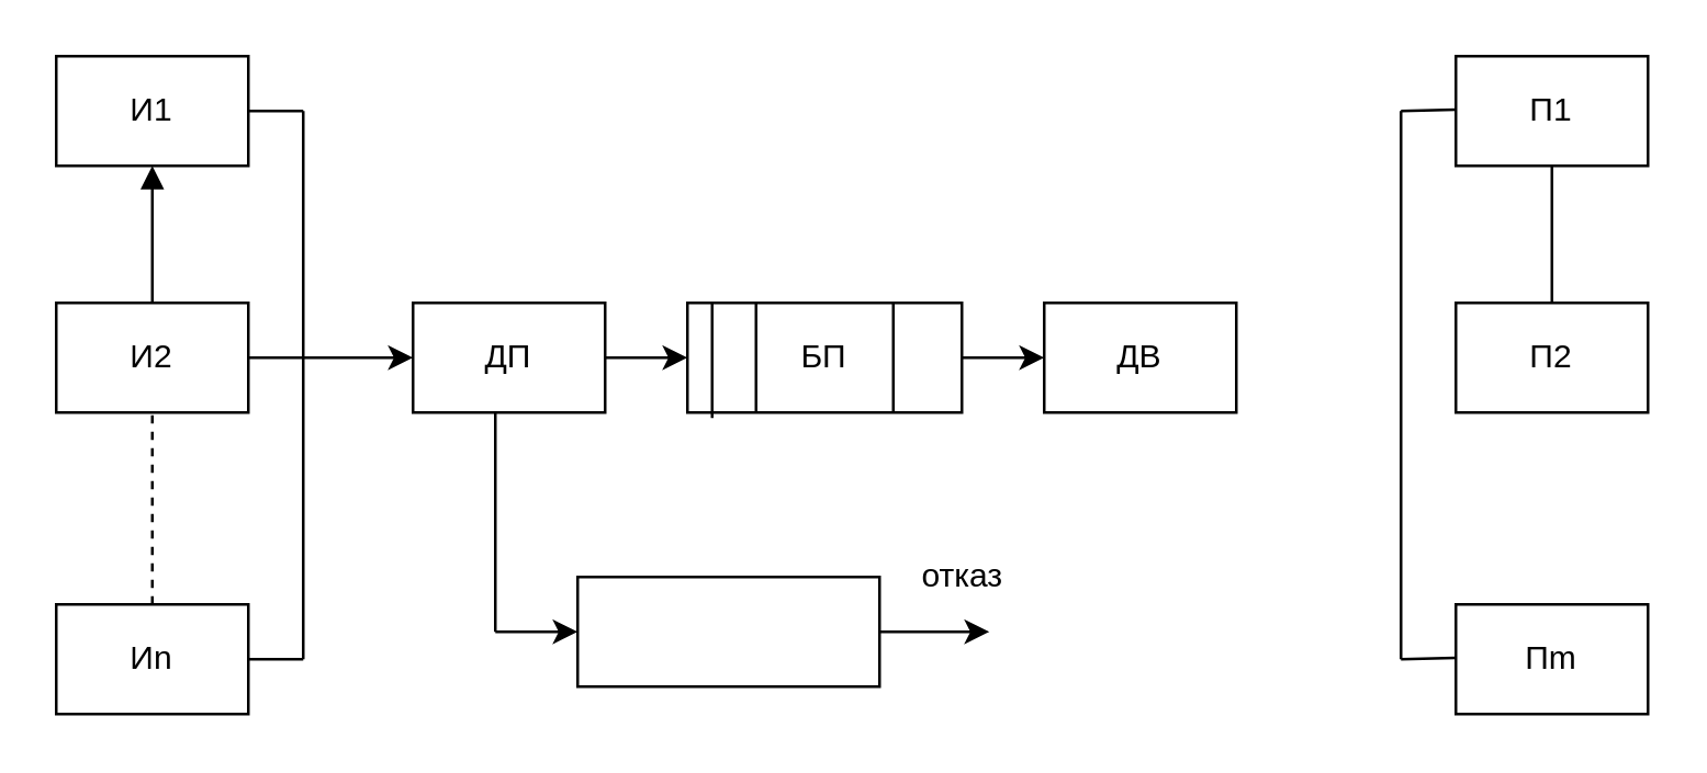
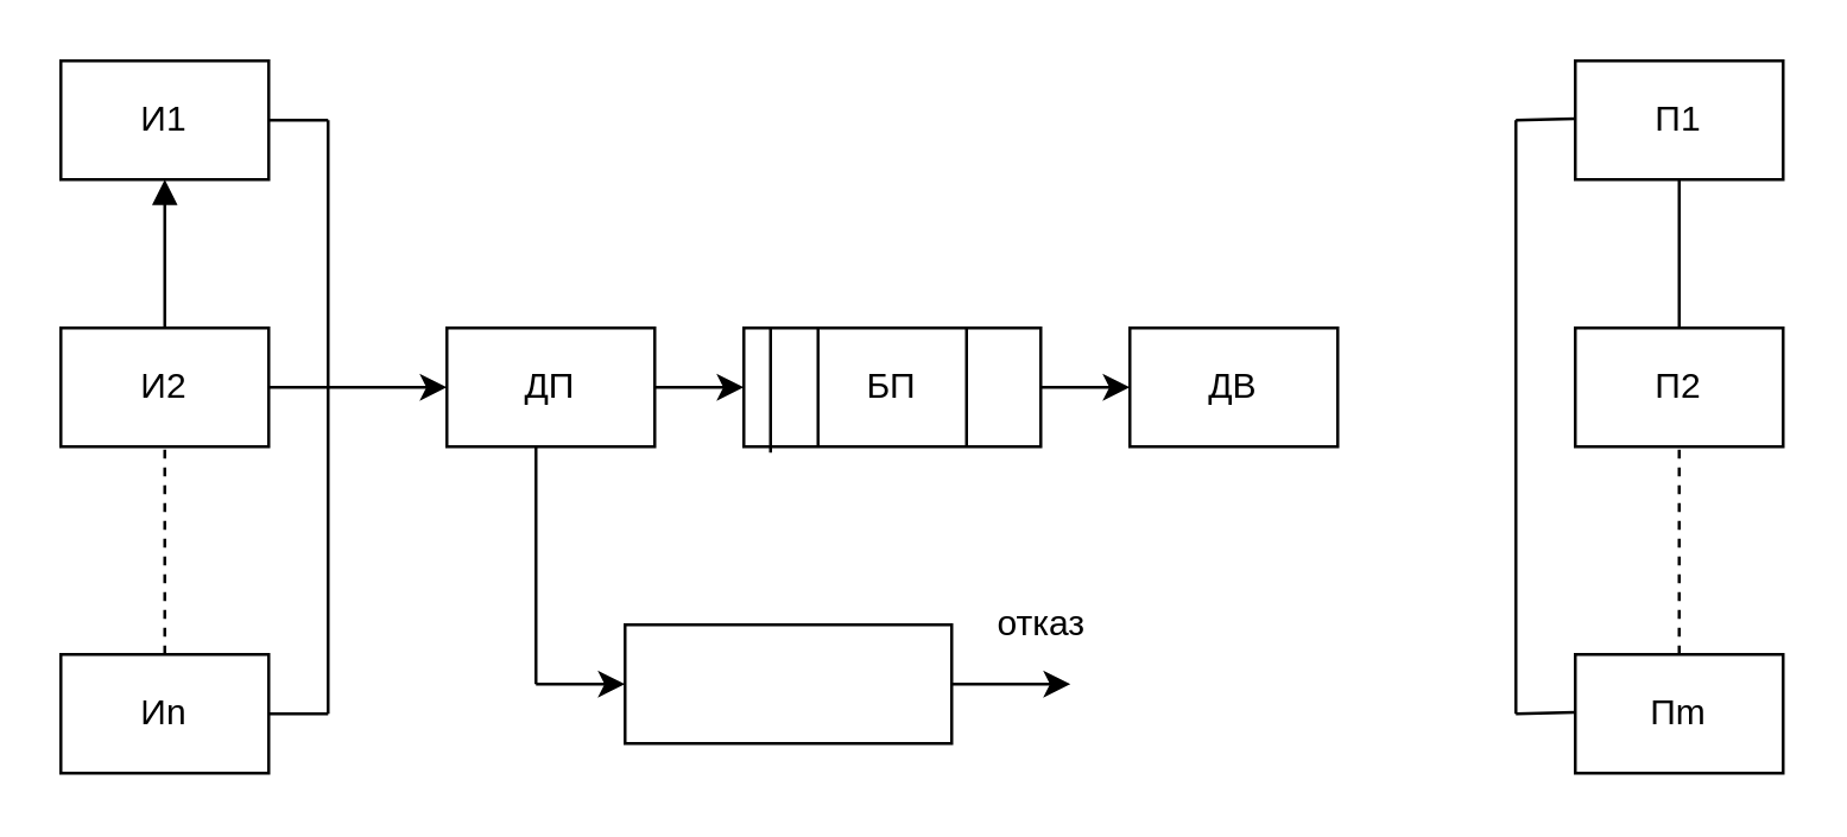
  <mxCell id="0" />
  <mxCell id="1" parent="0" />
  <mxCell id="2" value="И1" style="rounded=0;whiteSpace=wrap;html=1;" vertex="1" parent="1"><mxGeometry x="20" y="20" width="70" height="40" as="geometry" /></mxCell>
  <mxCell id="3" value="И2" style="rounded=0;whiteSpace=wrap;html=1;" vertex="1" parent="1"><mxGeometry x="20" y="110" width="70" height="40" as="geometry" /></mxCell>
  <mxCell id="4" value="Иn" style="rounded=0;whiteSpace=wrap;html=1;" vertex="1" parent="1"><mxGeometry x="20" y="220" width="70" height="40" as="geometry" /></mxCell>
  <mxCell id="5" value="" style="endArrow=none;dashed=1;html=1;entryX=0.5;entryY=1;entryDx=0;entryDy=0;exitX=0.5;exitY=0;exitDx=0;exitDy=0;" edge="1" parent="1" source="4" target="3"><mxGeometry width="50" height="50" relative="1" as="geometry"><mxPoint x="80" y="250" as="sourcePoint" /><mxPoint x="130" y="200" as="targetPoint" /></mxGeometry></mxCell>
  <mxCell id="6" value="" style="endArrow=block;html=1;entryX=0.5;entryY=1;entryDx=0;entryDy=0;exitX=0.5;exitY=0;exitDx=0;exitDy=0;" edge="1" parent="1" source="3" target="2"><mxGeometry width="50" height="50" relative="1" as="geometry"><mxPoint x="80" y="250" as="sourcePoint" /><mxPoint x="130" y="200" as="targetPoint" /></mxGeometry></mxCell>
  <mxCell id="7" value="ДП" style="rounded=0;whiteSpace=wrap;html=1;" vertex="1" parent="1"><mxGeometry x="150" y="110" width="70" height="40" as="geometry" /></mxCell>
  <mxCell id="8" value="" style="endArrow=none;html=1;exitX=1;exitY=0.5;exitDx=0;exitDy=0;" edge="1" parent="1" source="2"><mxGeometry width="50" height="50" relative="1" as="geometry"><mxPoint x="50" y="250" as="sourcePoint" /><mxPoint x="110" y="40" as="targetPoint" /></mxGeometry></mxCell>
  <mxCell id="9" value="" style="endArrow=none;html=1;exitX=1;exitY=0.5;exitDx=0;exitDy=0;" edge="1" parent="1" source="4"><mxGeometry width="50" height="50" relative="1" as="geometry"><mxPoint x="50" y="250" as="sourcePoint" /><mxPoint x="110" y="240" as="targetPoint" /></mxGeometry></mxCell>
  <mxCell id="10" value="" style="endArrow=none;html=1;" edge="1" parent="1"><mxGeometry width="50" height="50" relative="1" as="geometry"><mxPoint x="110" y="240" as="sourcePoint" /><mxPoint x="110" y="40" as="targetPoint" /></mxGeometry></mxCell>
  <mxCell id="11" value="" style="endArrow=none;html=1;" edge="1" parent="1"><mxGeometry width="50" height="50" relative="1" as="geometry"><mxPoint x="180" y="230" as="sourcePoint" /><mxPoint x="180" y="150" as="targetPoint" /></mxGeometry></mxCell>
  <mxCell id="12" value="" style="endArrow=classic;html=1;entryX=0;entryY=0.5;entryDx=0;entryDy=0;" edge="1" parent="1" target="13"><mxGeometry width="50" height="50" relative="1" as="geometry"><mxPoint x="180" y="230" as="sourcePoint" /><mxPoint x="250" y="230" as="targetPoint" /></mxGeometry></mxCell>
  <mxCell id="13" value="" style="rounded=0;whiteSpace=wrap;html=1;" vertex="1" parent="1"><mxGeometry x="210" y="210" width="110" height="40" as="geometry" /></mxCell>
  <mxCell id="14" value="" style="endArrow=classic;html=1;exitX=1;exitY=0.5;exitDx=0;exitDy=0;" edge="1" parent="1" source="13"><mxGeometry width="50" height="50" relative="1" as="geometry"><mxPoint x="400" y="250" as="sourcePoint" /><mxPoint x="360" y="230" as="targetPoint" /></mxGeometry></mxCell>
  <mxCell id="15" value="отказ" style="text;html=1;align=center;verticalAlign=middle;resizable=0;points=[];autosize=1;" vertex="1" parent="1"><mxGeometry x="330" y="200" width="40" height="20" as="geometry" /></mxCell>
  <mxCell id="16" value="" style="endArrow=classic;html=1;exitX=1;exitY=0.5;exitDx=0;exitDy=0;entryX=0;entryY=0.5;entryDx=0;entryDy=0;" edge="1" parent="1" source="7"><mxGeometry width="50" height="50" relative="1" as="geometry"><mxPoint x="400" y="250" as="sourcePoint" /><mxPoint x="250" y="130" as="targetPoint" /></mxGeometry></mxCell>
  <mxCell id="17" value="ДВ" style="rounded=0;whiteSpace=wrap;html=1;" vertex="1" parent="1"><mxGeometry x="380" y="110" width="70" height="40" as="geometry" /></mxCell>
  <mxCell id="18" value="" style="endArrow=classic;html=1;exitX=1;exitY=0.5;exitDx=0;exitDy=0;entryX=0;entryY=0.5;entryDx=0;entryDy=0;" edge="1" parent="1" target="17"><mxGeometry width="50" height="50" relative="1" as="geometry"><mxPoint x="350" y="130" as="sourcePoint" /><mxPoint x="450" y="200" as="targetPoint" /></mxGeometry></mxCell>
  <mxCell id="19" value="П1" style="rounded=0;whiteSpace=wrap;html=1;" vertex="1" parent="1"><mxGeometry x="530" y="20" width="70" height="40" as="geometry" /></mxCell>
  <mxCell id="20" value="П2" style="rounded=0;whiteSpace=wrap;html=1;" vertex="1" parent="1"><mxGeometry x="530" y="110" width="70" height="40" as="geometry" /></mxCell>
  <mxCell id="21" value="Пm" style="rounded=0;whiteSpace=wrap;html=1;" vertex="1" parent="1"><mxGeometry x="530" y="220" width="70" height="40" as="geometry" /></mxCell>
+ <mxCell id="22" value="" style="endArrow=none;dashed=1;html=1;entryX=0.5;entryY=1;entryDx=0;entryDy=0;exitX=0.5;exitY=0;exitDx=0;exitDy=0;" edge="1" parent="1" source="21" target="20"><mxGeometry width="50" height="50" relative="1" as="geometry"><mxPoint x="590" y="250" as="sourcePoint" /><mxPoint x="640" y="200" as="targetPoint" /></mxGeometry></mxCell>
  <mxCell id="23" value="" style="endArrow=none;html=1;entryX=0.5;entryY=1;entryDx=0;entryDy=0;exitX=0.5;exitY=0;exitDx=0;exitDy=0;" edge="1" parent="1" source="20" target="19"><mxGeometry width="50" height="50" relative="1" as="geometry"><mxPoint x="590" y="250" as="sourcePoint" /><mxPoint x="640" y="200" as="targetPoint" /></mxGeometry></mxCell>
  <mxCell id="24" value="" style="endArrow=none;html=1;" edge="1" parent="1"><mxGeometry width="50" height="50" relative="1" as="geometry"><mxPoint x="510" y="40" as="sourcePoint" /><mxPoint x="530" y="39.5" as="targetPoint" /></mxGeometry></mxCell>
  <mxCell id="25" value="" style="endArrow=none;html=1;" edge="1" parent="1"><mxGeometry width="50" height="50" relative="1" as="geometry"><mxPoint x="510" y="240" as="sourcePoint" /><mxPoint x="530" y="239.5" as="targetPoint" /></mxGeometry></mxCell>
  <mxCell id="26" value="" style="endArrow=none;html=1;" edge="1" parent="1"><mxGeometry width="50" height="50" relative="1" as="geometry"><mxPoint x="510" y="240" as="sourcePoint" /><mxPoint x="510" y="40" as="targetPoint" /></mxGeometry></mxCell>
  <mxCell id="27" value="" style="endArrow=classic;html=1;exitX=1;exitY=0.5;exitDx=0;exitDy=0;entryX=0;entryY=0.5;entryDx=0;entryDy=0;" edge="1" parent="1" source="3" target="7"><mxGeometry width="50" height="50" relative="1" as="geometry"><mxPoint x="140" y="210" as="sourcePoint" /><mxPoint x="330" y="200" as="targetPoint" /></mxGeometry></mxCell>
  <mxCell id="28" value="БП" style="rounded=0;whiteSpace=wrap;html=1;" vertex="1" parent="1"><mxGeometry x="250" y="110" width="100" height="40" as="geometry" /></mxCell>
  <mxCell id="29" value="" style="endArrow=none;html=1;entryX=0.75;entryY=0;entryDx=0;entryDy=0;exitX=0.75;exitY=1;exitDx=0;exitDy=0;" edge="1" parent="1" source="28" target="28"><mxGeometry width="50" height="50" relative="1" as="geometry"><mxPoint x="280" y="250" as="sourcePoint" /><mxPoint x="330" y="200" as="targetPoint" /></mxGeometry></mxCell>
  <mxCell id="30" value="" style="endArrow=none;html=1;entryX=0.25;entryY=0;entryDx=0;entryDy=0;exitX=0.25;exitY=1;exitDx=0;exitDy=0;" edge="1" parent="1" source="28" target="28"><mxGeometry width="50" height="50" relative="1" as="geometry"><mxPoint x="280" y="250" as="sourcePoint" /><mxPoint x="330" y="200" as="targetPoint" /></mxGeometry></mxCell>
  <mxCell id="31" value="" style="endArrow=none;html=1;entryX=0.09;entryY=0;entryDx=0;entryDy=0;entryPerimeter=0;exitX=0.09;exitY=1.05;exitDx=0;exitDy=0;exitPerimeter=0;" edge="1" parent="1" source="28" target="28"><mxGeometry width="50" height="50" relative="1" as="geometry"><mxPoint x="280" y="250" as="sourcePoint" /><mxPoint x="330" y="200" as="targetPoint" /></mxGeometry></mxCell>
